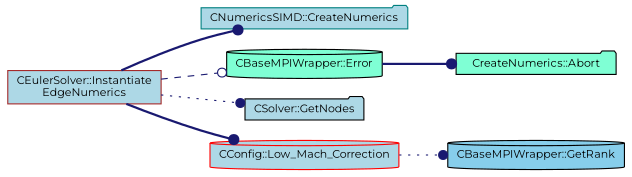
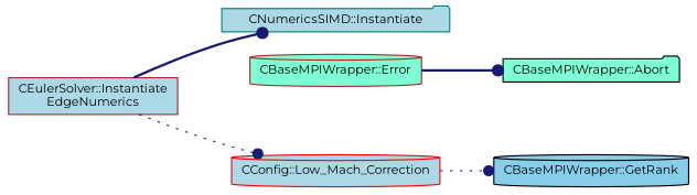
  digraph {
    fontname=Montserrat
    rankdir=LR
    node [color=black fillcolor=lightblue fontname=Montserrat fontsize=10 shape=folder style=filled]
    edge [arrowhead=dot color=midnightblue fontname=Montserrat fontsize=10 labelfontname=Helvetica labelfontsize=10 style=bold]
    n1 [color=brown fontcolor=black height=0.2 label="CEulerSolver::Instantiate\lEdgeNumerics" shape=box width=0.4]
-   n2 [color=teal height=0.2 label="CNumericsSIMD::CreateNumerics" width=0.4]
-   n3 [fillcolor=aquamarine height=0.2 label="CBaseMPIWrapper::Error" shape=cylinder width=0.4]
-   n4 [height=0.2 label="CSolver::GetNodes" width=0.4]
+   n2 [color=teal height=0.2 label="CNumericsSIMD::Instantiate" width=0.4]
+   n3 [color=brown fillcolor=aquamarine height=0.2 label="CBaseMPIWrapper::Error" shape=cylinder width=0.4]
    n5 [color=red height=0.2 label="CConfig::Low_Mach_Correction" shape=cylinder width=0.4]
-   n6 [fillcolor=aquamarine height=0.2 label="CreateNumerics::Abort" width=0.4]
+   n6 [fillcolor=aquamarine height=0.2 label="CBaseMPIWrapper::Abort" width=0.4]
    n7 [fillcolor=skyblue height=0.2 label="CBaseMPIWrapper::GetRank" shape=cylinder width=0.4]
    n1 -> n2
-   n1 -> n3 [arrowhead=odot style=dashed]
-   n1 -> n4 [style=dotted]
-   n1 -> n5
+   n1 -> n5 [style=dotted]
    n3 -> n6
    n5 -> n7 [style=dotted]
  }
